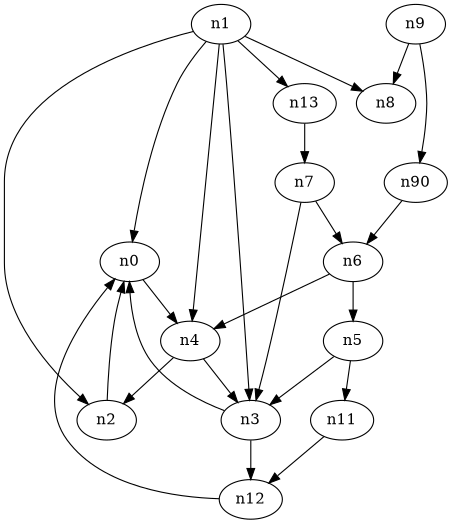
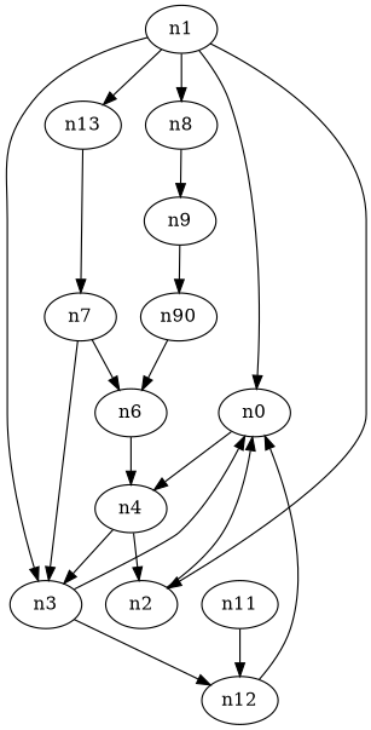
  digraph {
    fontname="DejaVu Serif"
    node [fontname="DejaVu Serif"]
    edge [fontname="DejaVu Serif"]
    n1
    n0
    n2
    n3
    n4
    n8
    n13
    n12
    n9
    n7
    n10 [label=n90]
    n6
-   n5
    n11
    n1 -> n0
    n1 -> n2
    n1 -> n3
-   n1 -> n4
    n1 -> n8
    n1 -> n13
    n0 -> n4
    n2 -> n0
    n3 -> n0
    n3 -> n12
    n4 -> n2
    n4 -> n3
-   n9 -> n8
+   n8 -> n9
    n13 -> n7
    n12 -> n0
    n9 -> n10
    n7 -> n3
    n7 -> n6
    n10 -> n6
    n6 -> n4
-   n6 -> n5
-   n5 -> n3
-   n5 -> n11
    n11 -> n12
  }
